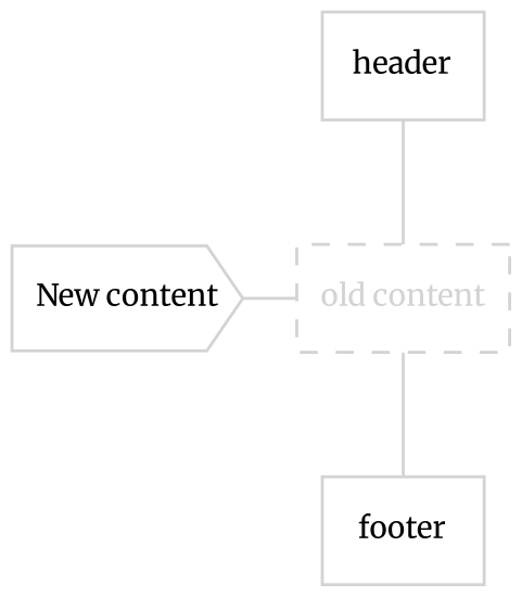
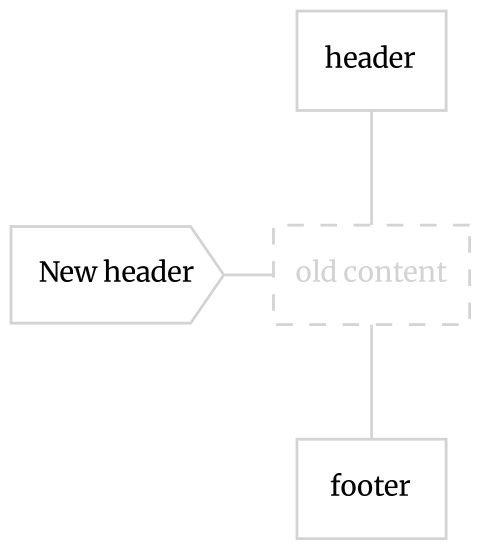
  graph {
    fontname=Merriweather
    fontsize=12.0
    splines=line
    node [color=lightgray fillcolor=white fontname=Merriweather fontsize=10.0 shape=box style=filled]
    edge [color=lightgray fontname=Merriweather]
    n1 [fontcolor=lightgray label="old content" style=dashed]
-   n2 [height=0.65 label="New content" shape=cds]
+   n2 [height=0.65 label="New header" shape=cds]
    n3 [label=header]
    n4 [label=footer]
    subgraph sub_1 {
      rank=same
      n1
      n2
    }
    n1 -- n4
    n2 -- n1
    n3 -- n1
  }
